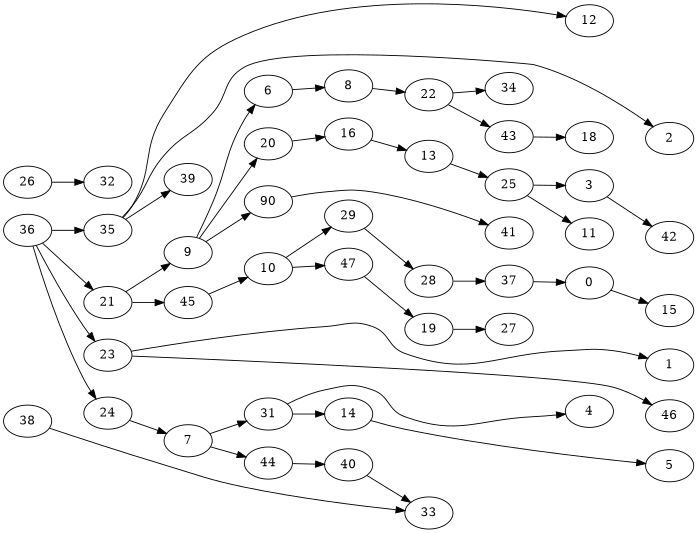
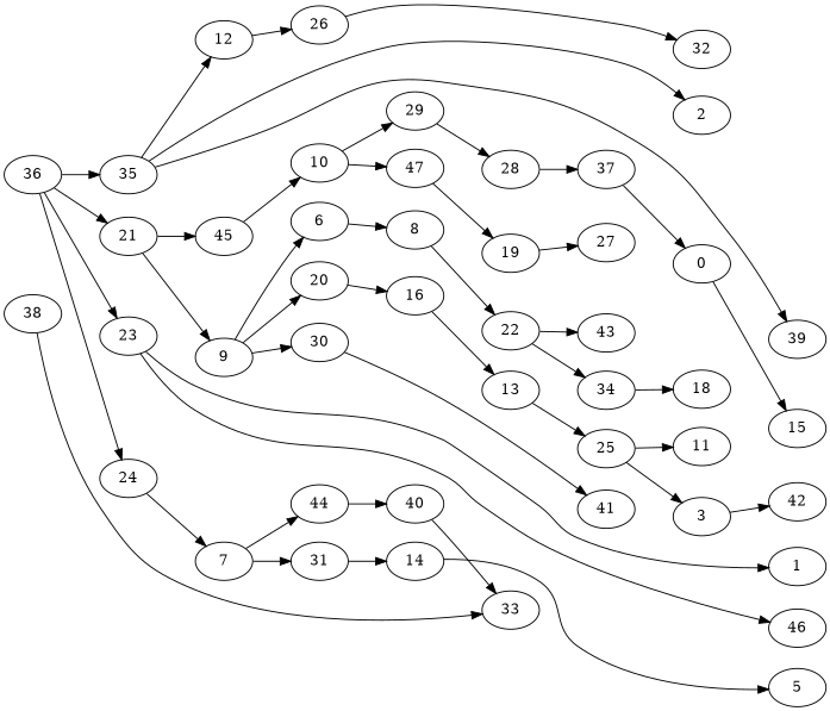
  digraph {
    rankdir=LR
    edge [weight=0]
    0
    15
    3
    42
    6
    8
    22
    34
    43
    18
    7
    31
    44
-   4
    14
    40
    5
    33
    38
    9
    20
-   30 [label=90]
+   30
    16
    41
    13
    25
    n27 [label=47]
    10
    29
    19
    28
    27
    37
    12
    26
    32
    11
    21
    45
    23
    1
    46
    24
    35
    2
    39
    36
    0 -> 15
    3 -> 42
    6 -> 8
    8 -> 22
    22 -> 34
    22 -> 43
-   43 -> 18
+   34 -> 18
    7 -> 31
    7 -> 44
-   31 -> 4
    31 -> 14
    44 -> 40
    14 -> 5
    40 -> 33
    38 -> 33
    9 -> 6
    9 -> 20
    9 -> 30
    20 -> 16
    30 -> 41
    16 -> 13
    13 -> 25
    25 -> 3
    25 -> 11
    n27 -> 19
    10 -> n27
    10 -> 29
    29 -> 28
    19 -> 27
    28 -> 37 [weight=1]
    37 -> 0
+   12 -> 26
    26 -> 32
    21 -> 9
    21 -> 45 [weight=1]
    45 -> 10
    23 -> 1
    23 -> 46
    24 -> 7
    35 -> 12
    35 -> 2
    35 -> 39
    36 -> 21
    36 -> 23
    36 -> 24
    36 -> 35 [weight=3]
  }
